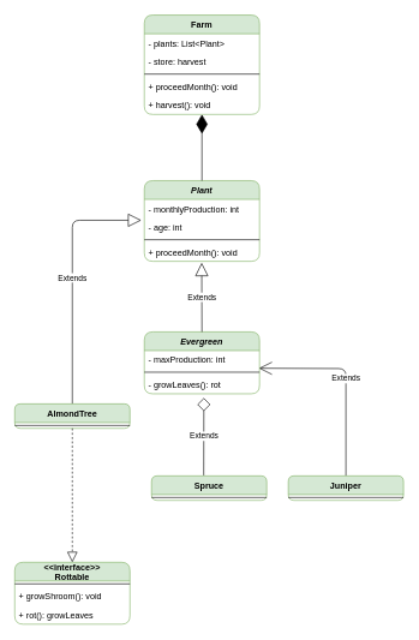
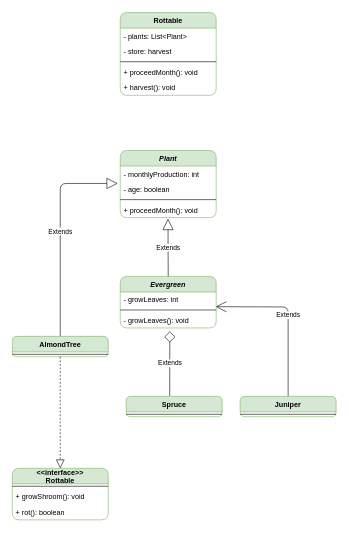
  <mxCell id="0" />
  <mxCell id="1" parent="0" />
  <mxCell id="2" value="Plant" style="swimlane;fontStyle=3;align=center;verticalAlign=top;childLayout=stackLayout;horizontal=1;startSize=26;horizontalStack=0;resizeParent=1;resizeParentMax=0;resizeLast=0;collapsible=1;marginBottom=0;rounded=1;strokeColor=#82b366;fillColor=#d5e8d4;" vertex="1" parent="1"><mxGeometry x="200" y="250" width="160" height="112" as="geometry" /></mxCell>
  <mxCell id="3" value="- monthlyProduction: int" style="text;strokeColor=none;fillColor=none;align=left;verticalAlign=top;spacingLeft=4;spacingRight=4;overflow=hidden;rotatable=0;points=[[0,0.5],[1,0.5]];portConstraint=eastwest;" vertex="1" parent="2"><mxGeometry y="26" width="160" height="26" as="geometry" /></mxCell>
- <mxCell id="4" value="- age: int" style="text;strokeColor=none;fillColor=none;align=left;verticalAlign=top;spacingLeft=4;spacingRight=4;overflow=hidden;rotatable=0;points=[[0,0.5],[1,0.5]];portConstraint=eastwest;" vertex="1" parent="2"><mxGeometry y="52" width="160" height="26" as="geometry" /></mxCell>
+ <mxCell id="4" value="- age: boolean" style="text;strokeColor=none;fillColor=none;align=left;verticalAlign=top;spacingLeft=4;spacingRight=4;overflow=hidden;rotatable=0;points=[[0,0.5],[1,0.5]];portConstraint=eastwest;" vertex="1" parent="2"><mxGeometry y="52" width="160" height="26" as="geometry" /></mxCell>
  <mxCell id="5" value="" style="line;strokeWidth=1;fillColor=none;align=left;verticalAlign=middle;spacingTop=-1;spacingLeft=3;spacingRight=3;rotatable=0;labelPosition=right;points=[];portConstraint=eastwest;" vertex="1" parent="2"><mxGeometry y="78" width="160" height="8" as="geometry" /></mxCell>
  <mxCell id="6" value="+ proceedMonth(): void" style="text;strokeColor=none;fillColor=none;align=left;verticalAlign=top;spacingLeft=4;spacingRight=4;overflow=hidden;rotatable=0;points=[[0,0.5],[1,0.5]];portConstraint=eastwest;" vertex="1" parent="2"><mxGeometry y="86" width="160" height="26" as="geometry" /></mxCell>
- <mxCell id="7" value="" style="endArrow=diamondThin;endFill=1;endSize=24;html=1;exitX=0.5;exitY=0;exitDx=0;exitDy=0;" edge="1" parent="1" source="2" target="18"><mxGeometry width="160" relative="1" as="geometry"><mxPoint x="330" y="230" as="sourcePoint" /><mxPoint x="490" y="230" as="targetPoint" /></mxGeometry></mxCell>
  <mxCell id="8" value="Extends" style="endArrow=block;endSize=16;endFill=0;html=1;exitX=0.5;exitY=0;exitDx=0;exitDy=0;entryX=-0.026;entryY=1.115;entryDx=0;entryDy=0;entryPerimeter=0;" edge="1" parent="1" source="11"><mxGeometry width="160" relative="1" as="geometry"><mxPoint x="190" y="410" as="sourcePoint" /><mxPoint x="195.84" y="304.99" as="targetPoint" /><Array as="points"><mxPoint x="100" y="305" /></Array></mxGeometry></mxCell>
  <mxCell id="9" value="Extends" style="endArrow=open;endSize=16;endFill=0;html=1;exitX=0.5;exitY=0;exitDx=0;exitDy=0;entryX=0.995;entryY=0.943;entryDx=0;entryDy=0;entryPerimeter=0;" edge="1" parent="1" source="21" target="24"><mxGeometry width="160" relative="1" as="geometry"><mxPoint x="110" y="410" as="sourcePoint" /><mxPoint x="400" y="440" as="targetPoint" /><Array as="points"><mxPoint x="480" y="511" /></Array></mxGeometry></mxCell>
  <mxCell id="10" value="Extends" style="endArrow=diamond;endSize=16;endFill=0;html=1;exitX=0.453;exitY=-0.019;exitDx=0;exitDy=0;exitPerimeter=0;entryX=0.517;entryY=1.219;entryDx=0;entryDy=0;entryPerimeter=0;" edge="1" parent="1" source="19" target="26"><mxGeometry width="160" relative="1" as="geometry"><mxPoint x="190" y="410" as="sourcePoint" /><mxPoint x="283" y="480" as="targetPoint" /></mxGeometry></mxCell>
  <mxCell id="11" value="AlmondTree" style="swimlane;fontStyle=1;align=center;verticalAlign=top;childLayout=stackLayout;horizontal=1;startSize=26;horizontalStack=0;resizeParent=1;resizeParentMax=0;resizeLast=0;collapsible=1;marginBottom=0;rounded=1;strokeColor=#82b366;fillColor=#d5e8d4;" vertex="1" parent="1"><mxGeometry x="20" y="560" width="160" height="34" as="geometry" /></mxCell>
  <mxCell id="12" value="" style="line;strokeWidth=1;fillColor=none;align=left;verticalAlign=middle;spacingTop=-1;spacingLeft=3;spacingRight=3;rotatable=0;labelPosition=right;points=[];portConstraint=eastwest;" vertex="1" parent="11"><mxGeometry y="26" width="160" height="8" as="geometry" /></mxCell>
- <mxCell id="13" value="Farm" style="swimlane;fontStyle=1;align=center;verticalAlign=top;childLayout=stackLayout;horizontal=1;startSize=26;horizontalStack=0;resizeParent=1;resizeParentMax=0;resizeLast=0;collapsible=1;marginBottom=0;rounded=1;strokeColor=#82b366;fillColor=#d5e8d4;" vertex="1" parent="1"><mxGeometry x="200" y="20" width="160" height="138" as="geometry" /></mxCell>
+ <mxCell id="13" value="Rottable" style="swimlane;fontStyle=1;align=center;verticalAlign=top;childLayout=stackLayout;horizontal=1;startSize=26;horizontalStack=0;resizeParent=1;resizeParentMax=0;resizeLast=0;collapsible=1;marginBottom=0;rounded=1;strokeColor=#82b366;fillColor=#d5e8d4;" vertex="1" parent="1"><mxGeometry x="200" y="20" width="160" height="138" as="geometry" /></mxCell>
  <mxCell id="14" value="- plants: List&lt;Plant&gt;" style="text;strokeColor=none;fillColor=none;align=left;verticalAlign=top;spacingLeft=4;spacingRight=4;overflow=hidden;rotatable=0;points=[[0,0.5],[1,0.5]];portConstraint=eastwest;" vertex="1" parent="13"><mxGeometry y="26" width="160" height="26" as="geometry" /></mxCell>
  <mxCell id="15" value="- store: harvest" style="text;strokeColor=none;fillColor=none;align=left;verticalAlign=top;spacingLeft=4;spacingRight=4;overflow=hidden;rotatable=0;points=[[0,0.5],[1,0.5]];portConstraint=eastwest;" vertex="1" parent="13"><mxGeometry y="52" width="160" height="26" as="geometry" /></mxCell>
  <mxCell id="16" value="" style="line;strokeWidth=1;fillColor=none;align=left;verticalAlign=middle;spacingTop=-1;spacingLeft=3;spacingRight=3;rotatable=0;labelPosition=right;points=[];portConstraint=eastwest;" vertex="1" parent="13"><mxGeometry y="78" width="160" height="8" as="geometry" /></mxCell>
  <mxCell id="17" value="+ proceedMonth(): void" style="text;strokeColor=none;fillColor=none;align=left;verticalAlign=top;spacingLeft=4;spacingRight=4;overflow=hidden;rotatable=0;points=[[0,0.5],[1,0.5]];portConstraint=eastwest;" vertex="1" parent="13"><mxGeometry y="86" width="160" height="26" as="geometry" /></mxCell>
  <mxCell id="18" value="+ harvest(): void" style="text;strokeColor=none;fillColor=none;align=left;verticalAlign=top;spacingLeft=4;spacingRight=4;overflow=hidden;rotatable=0;points=[[0,0.5],[1,0.5]];portConstraint=eastwest;" vertex="1" parent="13"><mxGeometry y="112" width="160" height="26" as="geometry" /></mxCell>
  <mxCell id="19" value="Spruce" style="swimlane;fontStyle=1;align=center;verticalAlign=top;childLayout=stackLayout;horizontal=1;startSize=26;horizontalStack=0;resizeParent=1;resizeParentMax=0;resizeLast=0;collapsible=1;marginBottom=0;rounded=1;strokeColor=#82b366;fillColor=#d5e8d4;" vertex="1" parent="1"><mxGeometry x="210" y="660" width="160" height="34" as="geometry" /></mxCell>
  <mxCell id="20" value="" style="line;strokeWidth=1;fillColor=none;align=left;verticalAlign=middle;spacingTop=-1;spacingLeft=3;spacingRight=3;rotatable=0;labelPosition=right;points=[];portConstraint=eastwest;" vertex="1" parent="19"><mxGeometry y="26" width="160" height="8" as="geometry" /></mxCell>
  <mxCell id="21" value="Juniper" style="swimlane;fontStyle=1;align=center;verticalAlign=top;childLayout=stackLayout;horizontal=1;startSize=26;horizontalStack=0;resizeParent=1;resizeParentMax=0;resizeLast=0;collapsible=1;marginBottom=0;rounded=1;strokeColor=#82b366;fillColor=#d5e8d4;" vertex="1" parent="1"><mxGeometry x="400" y="660" width="160" height="34" as="geometry" /></mxCell>
  <mxCell id="22" value="" style="line;strokeWidth=1;fillColor=none;align=left;verticalAlign=middle;spacingTop=-1;spacingLeft=3;spacingRight=3;rotatable=0;labelPosition=right;points=[];portConstraint=eastwest;" vertex="1" parent="21"><mxGeometry y="26" width="160" height="8" as="geometry" /></mxCell>
  <mxCell id="23" value="Evergreen" style="swimlane;fontStyle=3;align=center;verticalAlign=top;childLayout=stackLayout;horizontal=1;startSize=26;horizontalStack=0;resizeParent=1;resizeParentMax=0;resizeLast=0;collapsible=1;marginBottom=0;rounded=1;strokeColor=#82b366;fillColor=#d5e8d4;" vertex="1" parent="1"><mxGeometry x="200" y="460" width="160" height="86" as="geometry" /></mxCell>
- <mxCell id="24" value="- maxProduction: int" style="text;strokeColor=none;fillColor=none;align=left;verticalAlign=top;spacingLeft=4;spacingRight=4;overflow=hidden;rotatable=0;points=[[0,0.5],[1,0.5]];portConstraint=eastwest;" vertex="1" parent="23"><mxGeometry y="26" width="160" height="26" as="geometry" /></mxCell>
+ <mxCell id="24" value="- growLeaves: int" style="text;strokeColor=none;fillColor=none;align=left;verticalAlign=top;spacingLeft=4;spacingRight=4;overflow=hidden;rotatable=0;points=[[0,0.5],[1,0.5]];portConstraint=eastwest;" vertex="1" parent="23"><mxGeometry y="26" width="160" height="26" as="geometry" /></mxCell>
  <mxCell id="25" value="" style="line;strokeWidth=1;fillColor=none;align=left;verticalAlign=middle;spacingTop=-1;spacingLeft=3;spacingRight=3;rotatable=0;labelPosition=right;points=[];portConstraint=eastwest;" vertex="1" parent="23"><mxGeometry y="52" width="160" height="8" as="geometry" /></mxCell>
- <mxCell id="26" value="- growLeaves(): rot" style="text;strokeColor=none;fillColor=none;align=left;verticalAlign=top;spacingLeft=4;spacingRight=4;overflow=hidden;rotatable=0;points=[[0,0.5],[1,0.5]];portConstraint=eastwest;" vertex="1" parent="23"><mxGeometry y="60" width="160" height="26" as="geometry" /></mxCell>
+ <mxCell id="26" value="- growLeaves(): void" style="text;strokeColor=none;fillColor=none;align=left;verticalAlign=top;spacingLeft=4;spacingRight=4;overflow=hidden;rotatable=0;points=[[0,0.5],[1,0.5]];portConstraint=eastwest;" vertex="1" parent="23"><mxGeometry y="60" width="160" height="26" as="geometry" /></mxCell>
  <mxCell id="27" value="Extends" style="endArrow=block;endSize=16;endFill=0;html=1;entryX=0.498;entryY=1.077;entryDx=0;entryDy=0;entryPerimeter=0;" edge="1" parent="1" target="6"><mxGeometry width="160" relative="1" as="geometry"><mxPoint x="280" y="460" as="sourcePoint" /><mxPoint x="279.65" y="420.004" as="targetPoint" /></mxGeometry></mxCell>
  <mxCell id="28" value="&lt;&lt;interface&gt;&gt;&#10;Rottable" style="swimlane;fontStyle=1;align=center;verticalAlign=middle;childLayout=stackLayout;horizontal=1;startSize=26;horizontalStack=0;resizeParent=1;resizeParentMax=0;resizeLast=0;collapsible=1;marginBottom=0;rounded=1;strokeColor=#82b366;fillColor=#d5e8d4;" vertex="1" parent="1"><mxGeometry x="20" y="780" width="160" height="86" as="geometry" /></mxCell>
  <mxCell id="29" value="" style="line;strokeWidth=1;fillColor=none;align=left;verticalAlign=middle;spacingTop=-1;spacingLeft=3;spacingRight=3;rotatable=0;labelPosition=right;points=[];portConstraint=eastwest;" vertex="1" parent="28"><mxGeometry y="26" width="160" height="8" as="geometry" /></mxCell>
  <mxCell id="30" value="+ growShroom(): void" style="text;strokeColor=none;fillColor=none;align=left;verticalAlign=top;spacingLeft=4;spacingRight=4;overflow=hidden;rotatable=0;points=[[0,0.5],[1,0.5]];portConstraint=eastwest;" vertex="1" parent="28"><mxGeometry y="34" width="160" height="26" as="geometry" /></mxCell>
- <mxCell id="31" value="+ rot(): growLeaves" style="text;strokeColor=none;fillColor=none;align=left;verticalAlign=top;spacingLeft=4;spacingRight=4;overflow=hidden;rotatable=0;points=[[0,0.5],[1,0.5]];portConstraint=eastwest;" vertex="1" parent="28"><mxGeometry y="60" width="160" height="26" as="geometry" /></mxCell>
+ <mxCell id="31" value="+ rot(): boolean" style="text;strokeColor=none;fillColor=none;align=left;verticalAlign=top;spacingLeft=4;spacingRight=4;overflow=hidden;rotatable=0;points=[[0,0.5],[1,0.5]];portConstraint=eastwest;" vertex="1" parent="28"><mxGeometry y="60" width="160" height="26" as="geometry" /></mxCell>
  <mxCell id="32" value="" style="endArrow=block;dashed=1;endFill=0;endSize=12;html=1;exitX=0.5;exitY=1;exitDx=0;exitDy=0;entryX=0.5;entryY=0;entryDx=0;entryDy=0;" edge="1" parent="1" source="11" target="28"><mxGeometry width="160" relative="1" as="geometry"><mxPoint x="300" y="704" as="sourcePoint" /><mxPoint x="190" y="837" as="targetPoint" /><Array as="points" /></mxGeometry></mxCell>
